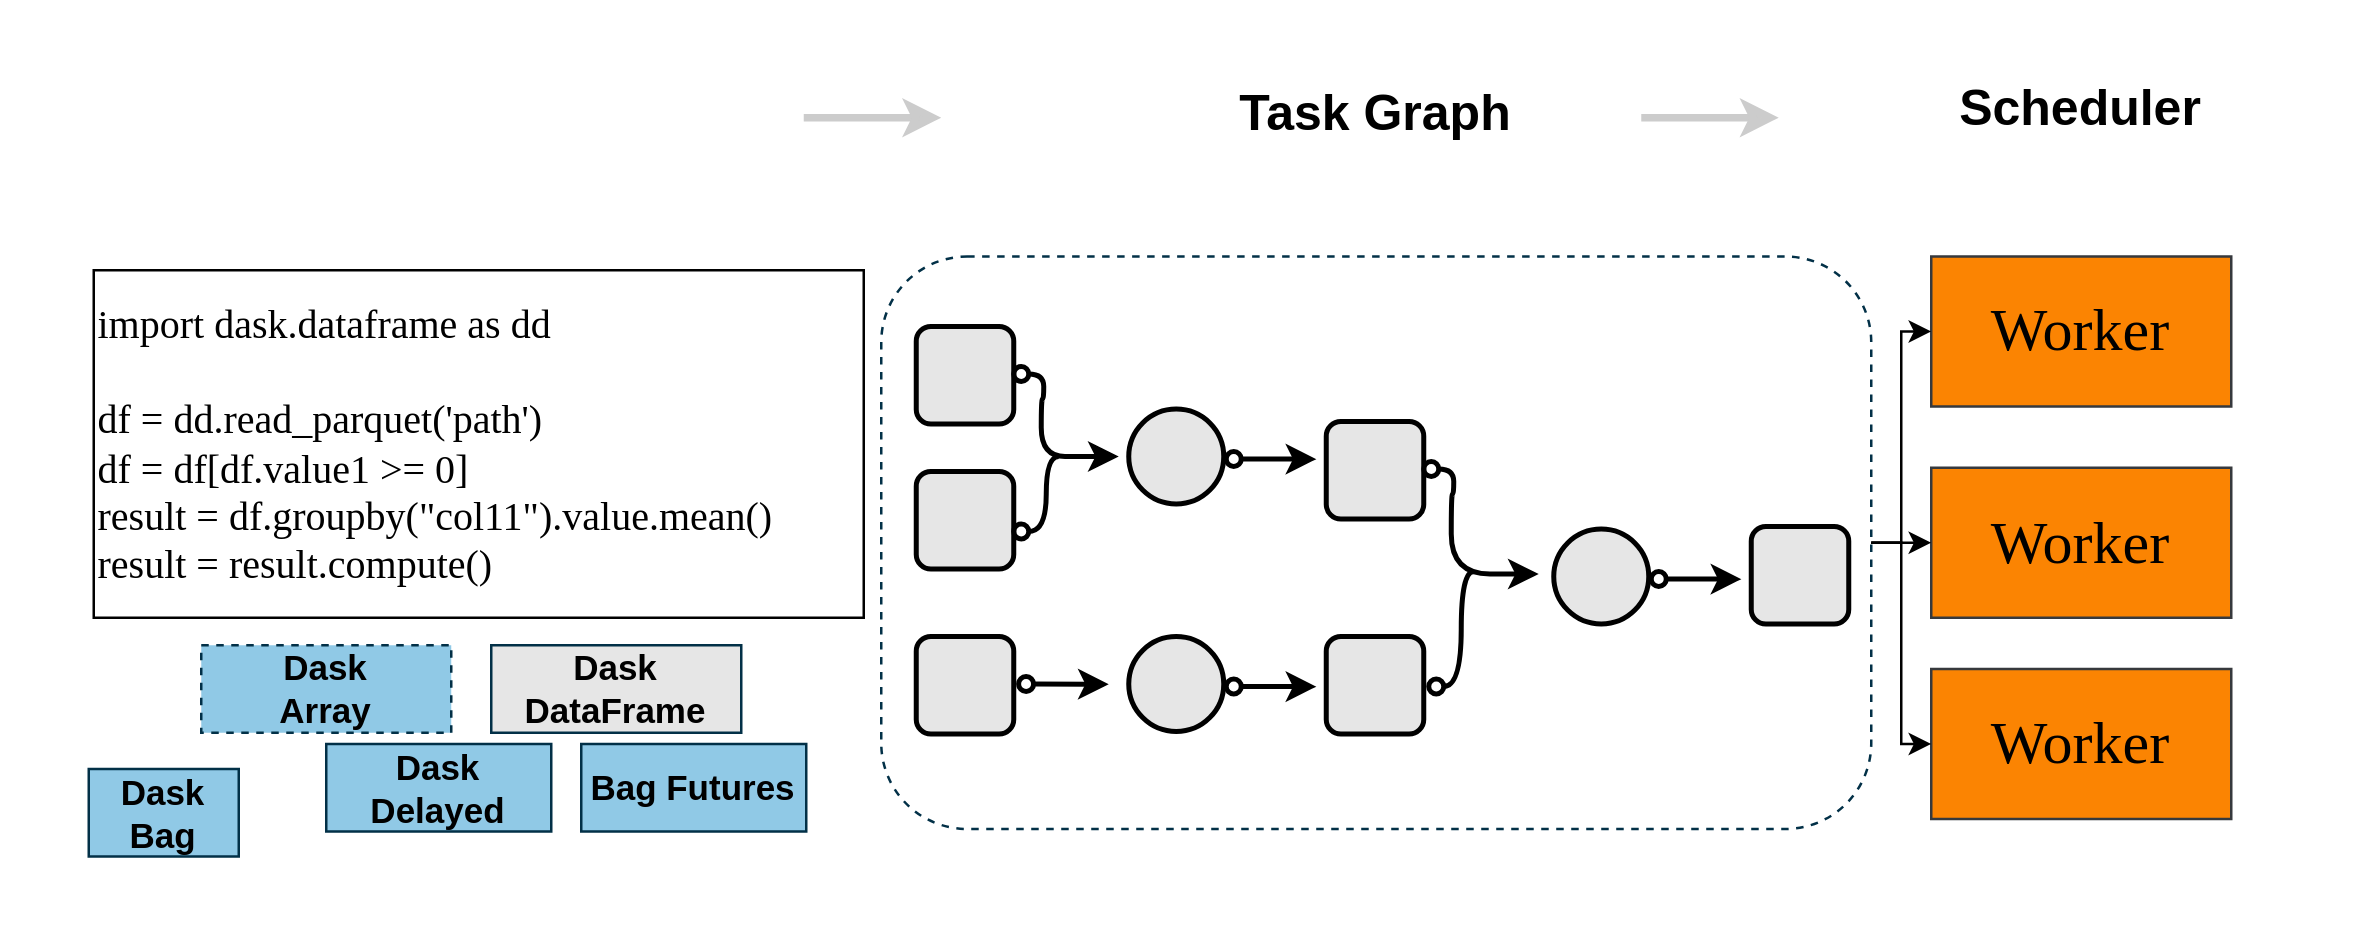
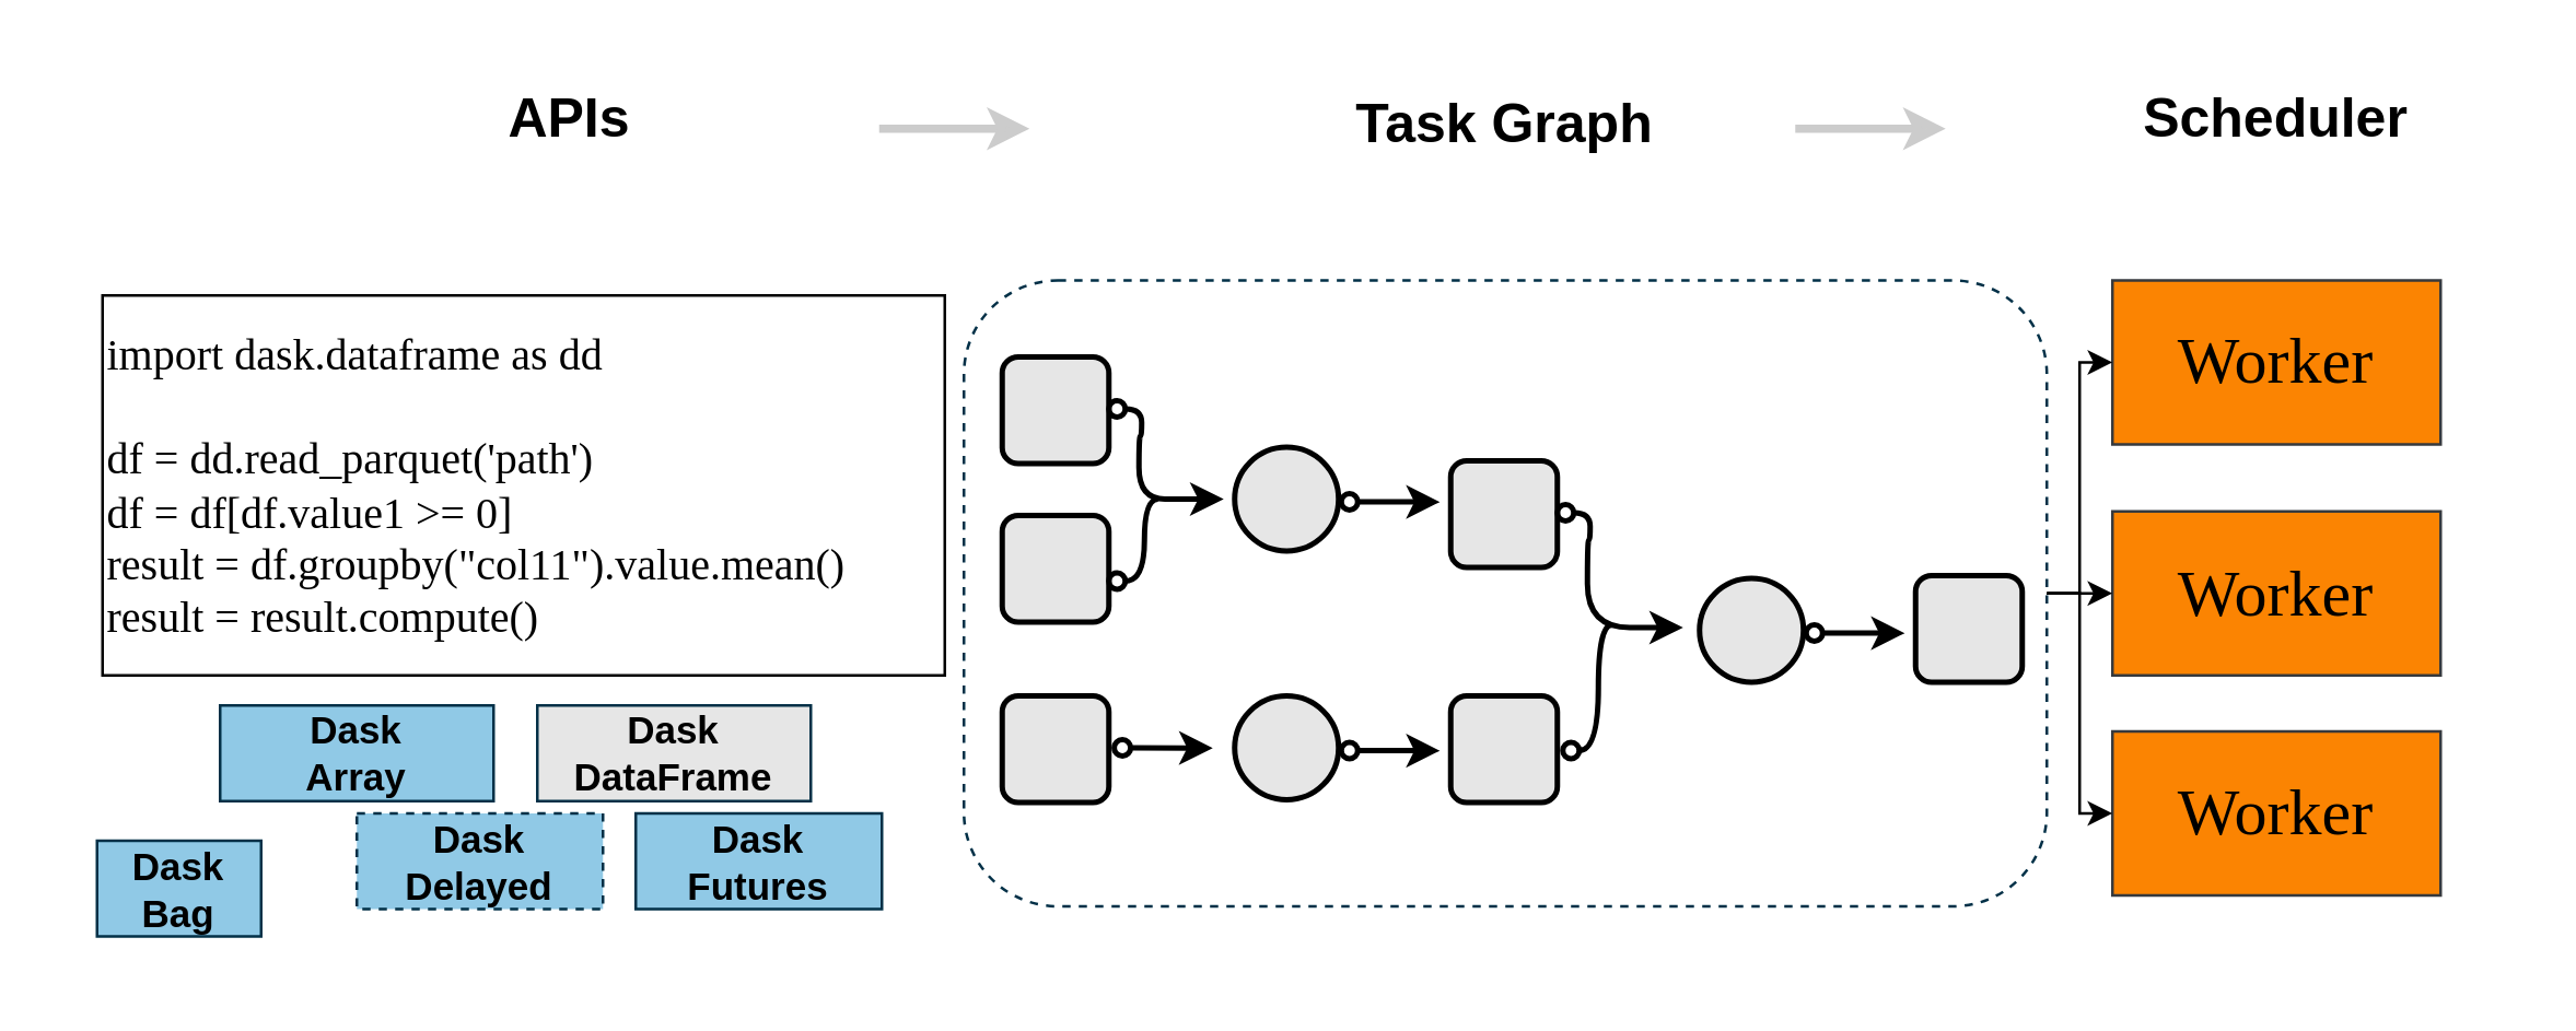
  <mxCell id="0" />
  <mxCell id="1" parent="0" />
  <mxCell id="2" value="" style="rounded=0;whiteSpace=wrap;html=1;strokeColor=none;fillColor=none;" parent="1" vertex="1"><mxGeometry x="20" y="20.5" width="900" height="334" as="geometry" /></mxCell>
- <mxCell id="3" value="&lt;b style=&quot;font-size: 14px;&quot;&gt;Dask &lt;br&gt;Array&lt;/b&gt;" style="rounded=0;whiteSpace=wrap;html=1;fillColor=#90C9E6;strokeColor=#023047;fontSize=14;dashed=1;" parent="1" vertex="1"><mxGeometry x="80" y="257.5" width="100" height="35" as="geometry" /></mxCell>
+ <mxCell id="3" value="&lt;b style=&quot;font-size: 14px;&quot;&gt;Dask &lt;br&gt;Array&lt;/b&gt;" style="rounded=0;whiteSpace=wrap;html=1;fillColor=#90C9E6;strokeColor=#023047;fontSize=14;" parent="1" vertex="1"><mxGeometry x="80" y="257.5" width="100" height="35" as="geometry" /></mxCell>
  <mxCell id="4" value="&lt;b style=&quot;font-size: 14px;&quot;&gt;Dask DataFrame&lt;br style=&quot;font-size: 14px;&quot;&gt;&lt;/b&gt;" style="rounded=0;whiteSpace=wrap;html=1;fillColor=#e6e6e6;strokeColor=#023047;fontSize=14;" parent="1" vertex="1"><mxGeometry x="196" y="257.5" width="100" height="35" as="geometry" /></mxCell>
+ <mxCell id="5" value="&lt;span style=&quot;font-size: 20px;&quot;&gt;&lt;b&gt;APIs&lt;/b&gt;&lt;/span&gt;" style="text;html=1;strokeColor=none;fillColor=none;align=center;verticalAlign=middle;whiteSpace=wrap;rounded=0;" parent="1" vertex="1"><mxGeometry x="163" y="27" width="90" height="30" as="geometry" /></mxCell>
  <mxCell id="6" value="" style="endArrow=classic;html=1;rounded=0;strokeWidth=3;strokeColor=#CCCCCC;" parent="1" edge="1"><mxGeometry width="50" height="50" relative="1" as="geometry"><mxPoint x="321" y="46.5" as="sourcePoint" /><mxPoint x="376" y="46.5" as="targetPoint" /></mxGeometry></mxCell>
  <mxCell id="7" value="&lt;font style=&quot;font-size: 20px;&quot;&gt;&lt;b style=&quot;&quot;&gt;Task Graph&lt;/b&gt;&lt;/font&gt;" style="text;html=1;strokeColor=none;fillColor=none;align=center;verticalAlign=middle;whiteSpace=wrap;rounded=0;" parent="1" vertex="1"><mxGeometry x="491" y="29" width="118" height="30" as="geometry" /></mxCell>
  <mxCell id="8" value="" style="endArrow=classic;html=1;rounded=0;strokeWidth=3;strokeColor=#CCCCCC;" parent="1" edge="1"><mxGeometry width="50" height="50" relative="1" as="geometry"><mxPoint x="656" y="46.5" as="sourcePoint" /><mxPoint x="711" y="46.5" as="targetPoint" /></mxGeometry></mxCell>
  <mxCell id="9" value="&lt;font style=&quot;font-size: 20px;&quot;&gt;&lt;b style=&quot;&quot;&gt;Scheduler&lt;/b&gt;&lt;/font&gt;" style="text;html=1;strokeColor=none;fillColor=none;align=center;verticalAlign=middle;whiteSpace=wrap;rounded=0;" parent="1" vertex="1"><mxGeometry x="787" y="27" width="90" height="30" as="geometry" /></mxCell>
  <mxCell id="10" value="" style="rounded=1;whiteSpace=wrap;html=1;dashed=1;strokeColor=#023047;" parent="1" vertex="1"><mxGeometry x="352" y="102" width="396" height="229" as="geometry" /></mxCell>
  <mxCell id="11" value="" style="whiteSpace=wrap;html=1;aspect=fixed;rounded=1;strokeColor=#000000;fillColor=#E6E6E6;strokeWidth=2;" parent="1" vertex="1"><mxGeometry x="366" y="130" width="39" height="39" as="geometry" /></mxCell>
  <mxCell id="12" value="" style="whiteSpace=wrap;html=1;aspect=fixed;rounded=1;strokeColor=#000000;fillColor=#E6E6E6;strokeWidth=2;" parent="1" vertex="1"><mxGeometry x="366" y="188" width="39" height="39" as="geometry" /></mxCell>
  <mxCell id="13" value="" style="whiteSpace=wrap;html=1;aspect=fixed;rounded=1;strokeColor=#000000;fillColor=#E6E6E6;strokeWidth=2;" parent="1" vertex="1"><mxGeometry x="366" y="254" width="39" height="39" as="geometry" /></mxCell>
  <mxCell id="14" value="" style="ellipse;whiteSpace=wrap;html=1;aspect=fixed;strokeWidth=2;fillColor=#E6E6E6;" parent="1" vertex="1"><mxGeometry x="451" y="163" width="38" height="38" as="geometry" /></mxCell>
  <mxCell id="15" value="" style="endArrow=classic;html=1;rounded=0;edgeStyle=orthogonalEdgeStyle;curved=1;startArrow=oval;startFill=0;strokeWidth=2;" parent="1" edge="1"><mxGeometry width="50" height="50" relative="1" as="geometry"><mxPoint x="408" y="149" as="sourcePoint" /><mxPoint x="447" y="182" as="targetPoint" /><Array as="points"><mxPoint x="417" y="149" /><mxPoint x="417" y="159" /><mxPoint x="416" y="159" /><mxPoint x="416" y="182" /><mxPoint x="435" y="182" /></Array></mxGeometry></mxCell>
  <mxCell id="16" value="" style="endArrow=none;html=1;curved=1;edgeStyle=orthogonalEdgeStyle;startArrow=oval;startFill=0;strokeWidth=2;" parent="1" edge="1"><mxGeometry width="50" height="50" relative="1" as="geometry"><mxPoint x="408" y="212" as="sourcePoint" /><mxPoint x="423" y="182" as="targetPoint" /><Array as="points"><mxPoint x="418" y="212" /><mxPoint x="418" y="182" /></Array></mxGeometry></mxCell>
  <mxCell id="17" value="" style="endArrow=classic;html=1;rounded=0;entryX=0.559;entryY=0.319;entryDx=0;entryDy=0;entryPerimeter=0;startArrow=oval;startFill=0;strokeWidth=2;" parent="1" edge="1"><mxGeometry width="50" height="50" relative="1" as="geometry"><mxPoint x="493" y="183" as="sourcePoint" /><mxPoint x="526.06" y="183.051" as="targetPoint" /></mxGeometry></mxCell>
  <mxCell id="18" value="" style="whiteSpace=wrap;html=1;aspect=fixed;rounded=1;strokeColor=#000000;fillColor=#E6E6E6;strokeWidth=2;" parent="1" vertex="1"><mxGeometry x="530" y="168" width="39" height="39" as="geometry" /></mxCell>
  <mxCell id="19" value="" style="whiteSpace=wrap;html=1;aspect=fixed;rounded=1;strokeColor=#000000;fillColor=#E6E6E6;strokeWidth=2;" parent="1" vertex="1"><mxGeometry x="530" y="254" width="39" height="39" as="geometry" /></mxCell>
  <mxCell id="20" value="" style="endArrow=classic;html=1;rounded=0;edgeStyle=orthogonalEdgeStyle;curved=1;startArrow=oval;startFill=0;strokeWidth=2;" parent="1" edge="1"><mxGeometry width="50" height="50" relative="1" as="geometry"><mxPoint x="572" y="187" as="sourcePoint" /><mxPoint x="615" y="229" as="targetPoint" /><Array as="points"><mxPoint x="581" y="187" /><mxPoint x="581" y="197" /><mxPoint x="580" y="197" /><mxPoint x="580" y="229" /><mxPoint x="611" y="229" /></Array></mxGeometry></mxCell>
  <mxCell id="21" value="" style="endArrow=none;html=1;curved=1;edgeStyle=orthogonalEdgeStyle;startArrow=oval;startFill=0;strokeWidth=2;" parent="1" edge="1"><mxGeometry width="50" height="50" relative="1" as="geometry"><mxPoint x="574" y="274" as="sourcePoint" /><mxPoint x="589" y="228" as="targetPoint" /><Array as="points"><mxPoint x="584" y="274" /><mxPoint x="584" y="228" /></Array></mxGeometry></mxCell>
  <mxCell id="22" value="" style="endArrow=classic;html=1;rounded=0;entryX=0.559;entryY=0.319;entryDx=0;entryDy=0;entryPerimeter=0;startArrow=oval;startFill=0;strokeWidth=2;" parent="1" edge="1"><mxGeometry width="50" height="50" relative="1" as="geometry"><mxPoint x="409.94" y="273.02" as="sourcePoint" /><mxPoint x="443" y="273.071" as="targetPoint" /></mxGeometry></mxCell>
  <mxCell id="23" value="" style="ellipse;whiteSpace=wrap;html=1;aspect=fixed;strokeWidth=2;fillColor=#E6E6E6;" parent="1" vertex="1"><mxGeometry x="451" y="254" width="38" height="38" as="geometry" /></mxCell>
  <mxCell id="24" value="" style="endArrow=classic;html=1;rounded=0;entryX=0.559;entryY=0.319;entryDx=0;entryDy=0;entryPerimeter=0;startArrow=oval;startFill=0;strokeWidth=2;" parent="1" edge="1"><mxGeometry width="50" height="50" relative="1" as="geometry"><mxPoint x="493" y="274" as="sourcePoint" /><mxPoint x="526.06" y="274.051" as="targetPoint" /></mxGeometry></mxCell>
  <mxCell id="25" value="" style="whiteSpace=wrap;html=1;aspect=fixed;rounded=1;strokeColor=#000000;fillColor=#E6E6E6;strokeWidth=2;" parent="1" vertex="1"><mxGeometry x="700" y="210" width="39" height="39" as="geometry" /></mxCell>
  <mxCell id="26" value="" style="ellipse;whiteSpace=wrap;html=1;aspect=fixed;strokeWidth=2;fillColor=#E6E6E6;" parent="1" vertex="1"><mxGeometry x="621" y="211" width="38" height="38" as="geometry" /></mxCell>
  <mxCell id="27" value="" style="endArrow=classic;html=1;rounded=0;entryX=0.559;entryY=0.319;entryDx=0;entryDy=0;entryPerimeter=0;startArrow=oval;startFill=0;strokeWidth=2;" parent="1" edge="1"><mxGeometry width="50" height="50" relative="1" as="geometry"><mxPoint x="663" y="231" as="sourcePoint" /><mxPoint x="696.06" y="231.051" as="targetPoint" /></mxGeometry></mxCell>
  <mxCell id="28" value="&lt;font style=&quot;font-size: 16px;&quot;&gt;&lt;font style=&quot;font-size: 16px;&quot; face=&quot;Garamond&quot;&gt;import dask.dataframe as dd&lt;br&gt;&lt;br&gt;df = dd.read_parquet('path')&lt;br&gt;&lt;/font&gt;&lt;div style=&quot;&quot;&gt;&lt;font style=&quot;font-size: 16px;&quot; face=&quot;Garamond&quot;&gt;df = df[df.value1 &amp;gt;= 0]&lt;/font&gt;&lt;/div&gt;&lt;div style=&quot;&quot;&gt;&lt;font style=&quot;font-size: 16px;&quot; face=&quot;Garamond&quot;&gt;result = df.groupby(&quot;col11&quot;)&lt;/font&gt;&lt;span style=&quot;font-family: Garamond; background-color: initial;&quot;&gt;.value&lt;/span&gt;&lt;span style=&quot;font-family: Garamond; background-color: initial;&quot;&gt;.mean()&lt;/span&gt;&lt;/div&gt;&lt;font style=&quot;font-size: 16px;&quot; face=&quot;Garamond&quot;&gt;result = result.compute()&lt;/font&gt;&lt;br&gt;&lt;/font&gt;" style="rounded=0;whiteSpace=wrap;html=1;align=left;fillColor=none;" parent="1" vertex="1"><mxGeometry x="37" y="107.5" width="308" height="139" as="geometry" /></mxCell>
  <mxCell id="29" value="&lt;b style=&quot;font-size: 14px;&quot;&gt;Dask Bag&lt;/b&gt;" style="rounded=0;whiteSpace=wrap;html=1;fillColor=#90C9E6;strokeColor=#023047;fontSize=14;" parent="1" vertex="1"><mxGeometry x="35" y="307" width="60" height="35" as="geometry" /></mxCell>
- <mxCell id="30" value="&lt;b style=&quot;font-size: 14px;&quot;&gt;Dask Delayed&lt;/b&gt;" style="rounded=0;whiteSpace=wrap;html=1;fillColor=#90C9E6;strokeColor=#023047;fontSize=14;" parent="1" vertex="1"><mxGeometry x="130" y="297" width="90" height="35" as="geometry" /></mxCell>
- <mxCell id="31" value="&lt;b style=&quot;font-size: 14px;&quot;&gt;Bag Futures&lt;/b&gt;" style="rounded=0;whiteSpace=wrap;html=1;fillColor=#90C9E6;strokeColor=#023047;fontSize=14;" parent="1" vertex="1"><mxGeometry x="232" y="297" width="90" height="35" as="geometry" /></mxCell>
+ <mxCell id="30" value="&lt;b style=&quot;font-size: 14px;&quot;&gt;Dask Delayed&lt;/b&gt;" style="rounded=0;whiteSpace=wrap;html=1;fillColor=#90C9E6;strokeColor=#023047;fontSize=14;dashed=1;" parent="1" vertex="1"><mxGeometry x="130" y="297" width="90" height="35" as="geometry" /></mxCell>
+ <mxCell id="31" value="&lt;b style=&quot;font-size: 14px;&quot;&gt;Dask Futures&lt;/b&gt;" style="rounded=0;whiteSpace=wrap;html=1;fillColor=#90C9E6;strokeColor=#023047;fontSize=14;" parent="1" vertex="1"><mxGeometry x="232" y="297" width="90" height="35" as="geometry" /></mxCell>
  <mxCell id="32" value="Worker" style="rounded=0;whiteSpace=wrap;html=1;fontSize=24;fillColor=#FB8402;strokeColor=#36393d;fontFamily=Times New Roman;" parent="1" vertex="1"><mxGeometry x="772" y="102" width="120" height="60" as="geometry" /></mxCell>
  <mxCell id="33" value="Worker" style="rounded=0;whiteSpace=wrap;html=1;fontSize=24;fillColor=#FB8402;strokeColor=#36393d;fontFamily=Times New Roman;" parent="1" vertex="1"><mxGeometry x="772" y="186.5" width="120" height="60" as="geometry" /></mxCell>
  <mxCell id="34" value="Worker" style="rounded=0;whiteSpace=wrap;html=1;fontSize=24;fillColor=#FB8402;strokeColor=#36393d;fontFamily=Times New Roman;" parent="1" vertex="1"><mxGeometry x="772" y="267" width="120" height="60" as="geometry" /></mxCell>
  <mxCell id="35" value="" style="endArrow=classic;html=1;rounded=0;exitX=1;exitY=0.5;exitDx=0;exitDy=0;entryX=0;entryY=0.5;entryDx=0;entryDy=0;edgeStyle=orthogonalEdgeStyle;" parent="1" source="10" target="32" edge="1"><mxGeometry width="50" height="50" relative="1" as="geometry"><mxPoint x="1024" y="227" as="sourcePoint" /><mxPoint x="1074" y="177" as="targetPoint" /></mxGeometry></mxCell>
  <mxCell id="36" value="" style="endArrow=classic;html=1;rounded=0;exitX=1;exitY=0.5;exitDx=0;exitDy=0;entryX=0;entryY=0.5;entryDx=0;entryDy=0;" parent="1" source="10" target="33" edge="1"><mxGeometry width="50" height="50" relative="1" as="geometry"><mxPoint x="758" y="227" as="sourcePoint" /><mxPoint x="782" y="142" as="targetPoint" /></mxGeometry></mxCell>
  <mxCell id="37" value="" style="endArrow=classic;html=1;rounded=0;exitX=1;exitY=0.5;exitDx=0;exitDy=0;entryX=0;entryY=0.5;entryDx=0;entryDy=0;edgeStyle=orthogonalEdgeStyle;" parent="1" source="10" target="34" edge="1"><mxGeometry width="50" height="50" relative="1" as="geometry"><mxPoint x="1126" y="231" as="sourcePoint" /><mxPoint x="1176" y="181" as="targetPoint" /></mxGeometry></mxCell>
